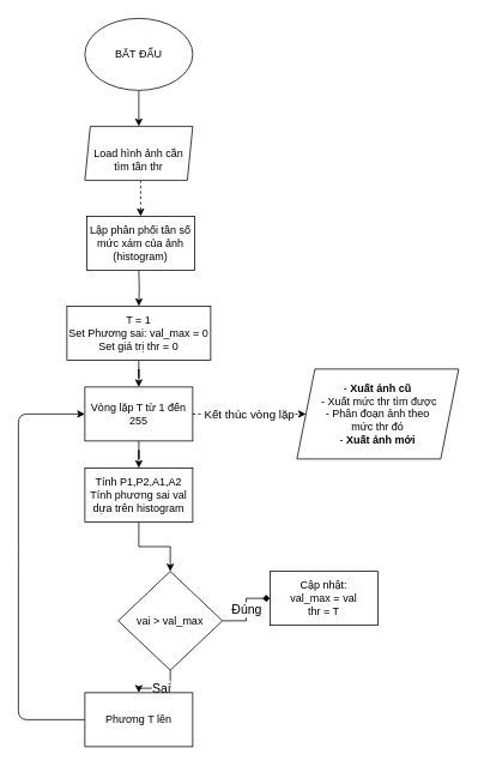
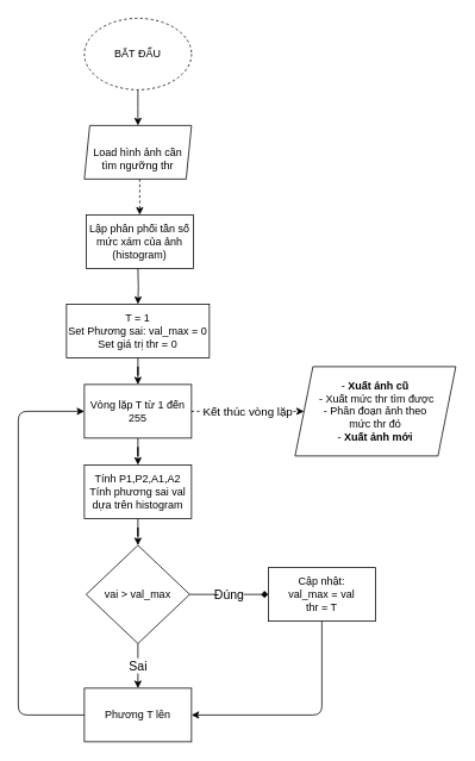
  <mxCell id="0" />
  <mxCell id="1" parent="0" />
  <mxCell id="2" value="" style="edgeStyle=orthogonalEdgeStyle;rounded=0;orthogonalLoop=1;jettySize=auto;html=1;" parent="1" source="3" edge="1"><mxGeometry relative="1" as="geometry"><mxPoint x="154" y="140" as="targetPoint" /></mxGeometry></mxCell>
- <mxCell id="3" value="BẮT ĐẨU" style="ellipse;whiteSpace=wrap;html=1;" parent="1" vertex="1"><mxGeometry x="94" y="20" width="120" height="80" as="geometry" /></mxCell>
+ <mxCell id="3" value="BẮT ĐẨU" style="ellipse;whiteSpace=wrap;html=1;dashed=1;" parent="1" vertex="1"><mxGeometry x="94" y="20" width="120" height="80" as="geometry" /></mxCell>
  <mxCell id="4" value="" style="edgeStyle=orthogonalEdgeStyle;rounded=0;orthogonalLoop=1;jettySize=auto;html=1;" parent="1" target="8" edge="1"><mxGeometry relative="1" as="geometry"><mxPoint x="154" y="300" as="sourcePoint" /></mxGeometry></mxCell>
  <mxCell id="5" value="" style="edgeStyle=orthogonalEdgeStyle;rounded=0;orthogonalLoop=1;jettySize=auto;html=1;dashed=1;" edge="1" parent="1" source="6" target="22"><mxGeometry relative="1" as="geometry"><Array as="points"><mxPoint x="156" y="210" /><mxPoint x="156" y="210" /></Array></mxGeometry></mxCell>
- <mxCell id="6" value="&lt;br&gt;Load hình ảnh cần tìm tần thr&lt;br&gt;" style="shape=parallelogram;perimeter=parallelogramPerimeter;whiteSpace=wrap;html=1;fixedSize=1;size=6;" parent="1" vertex="1"><mxGeometry x="94" y="140" width="120" height="60" as="geometry" /></mxCell>
+ <mxCell id="6" value="&lt;br&gt;Load hình ảnh cần tìm ngưỡng thr&lt;br&gt;" style="shape=parallelogram;perimeter=parallelogramPerimeter;whiteSpace=wrap;html=1;fixedSize=1;size=6;" parent="1" vertex="1"><mxGeometry x="94" y="140" width="120" height="60" as="geometry" /></mxCell>
  <mxCell id="7" value="" style="edgeStyle=orthogonalEdgeStyle;rounded=0;orthogonalLoop=1;jettySize=auto;html=1;" parent="1" source="8" target="10" edge="1"><mxGeometry relative="1" as="geometry" /></mxCell>
  <mxCell id="8" value="T = 1&lt;br&gt;Set Phương sai: val_max = 0&lt;br&gt;Set giá trị thr = 0&lt;br&gt; " style="rounded=0;whiteSpace=wrap;html=1;" parent="1" vertex="1"><mxGeometry x="74" y="340" width="160" height="60" as="geometry" /></mxCell>
  <mxCell id="9" value="" style="edgeStyle=orthogonalEdgeStyle;rounded=0;orthogonalLoop=1;jettySize=auto;html=1;" parent="1" source="10" target="12" edge="1"><mxGeometry relative="1" as="geometry" /></mxCell>
  <mxCell id="10" value="Vòng lặp T từ 1 đến 255" style="rounded=0;whiteSpace=wrap;html=1;" parent="1" vertex="1"><mxGeometry x="94" y="430" width="120" height="60" as="geometry" /></mxCell>
  <mxCell id="11" value="" style="edgeStyle=orthogonalEdgeStyle;rounded=0;orthogonalLoop=1;jettySize=auto;html=1;" parent="1" source="12" target="15" edge="1"><mxGeometry relative="1" as="geometry" /></mxCell>
  <mxCell id="12" value="Tính P1,P2,A1,A2&lt;br&gt;Tính phương sai val&lt;br&gt;dựa trên histogram" style="rounded=0;whiteSpace=wrap;html=1;" parent="1" vertex="1"><mxGeometry x="94" y="520" width="120" height="60" as="geometry" /></mxCell>
  <mxCell id="13" value="&lt;font style=&quot;font-size: 14px&quot;&gt;Đúng&lt;/font&gt;" style="edgeStyle=orthogonalEdgeStyle;rounded=0;orthogonalLoop=1;jettySize=auto;html=1;entryX=0;entryY=0.5;entryDx=0;entryDy=0;endArrow=diamond;" parent="1" source="15" target="16" edge="1"><mxGeometry relative="1" as="geometry"><mxPoint x="296" y="700" as="targetPoint" /></mxGeometry></mxCell>
  <mxCell id="14" value="&lt;font style=&quot;font-size: 14px&quot;&gt;Sai&lt;/font&gt;" style="edgeStyle=orthogonalEdgeStyle;rounded=0;orthogonalLoop=1;jettySize=auto;html=1;" parent="1" source="15" target="17" edge="1"><mxGeometry relative="1" as="geometry" /></mxCell>
- <mxCell id="15" value="vai &amp;gt; val_max" style="rhombus;whiteSpace=wrap;html=1;" parent="1" vertex="1"><mxGeometry x="131" y="635" width="116" height="110" as="geometry" /></mxCell>
+ <mxCell id="15" value="vai &amp;gt; val_max" style="rhombus;whiteSpace=wrap;html=1;" parent="1" vertex="1"><mxGeometry x="96" y="610" width="116" height="110" as="geometry" /></mxCell>
  <mxCell id="16" value="Cập nhật:&lt;br&gt;val_max = val&lt;br&gt;thr = T" style="rounded=0;whiteSpace=wrap;html=1;" parent="1" vertex="1"><mxGeometry x="300" y="635" width="120" height="60" as="geometry" /></mxCell>
  <mxCell id="17" value="Phương T lên" style="rounded=0;whiteSpace=wrap;html=1;" parent="1" vertex="1"><mxGeometry x="94" y="770" width="120" height="60" as="geometry" /></mxCell>
  <mxCell id="18" value="" style="endArrow=classic;html=1;exitX=0;exitY=0.5;exitDx=0;exitDy=0;entryX=0;entryY=0.5;entryDx=0;entryDy=0;" parent="1" source="17" target="10" edge="1"><mxGeometry width="50" height="50" relative="1" as="geometry"><mxPoint x="130" y="640" as="sourcePoint" /><mxPoint x="0" y="730" as="targetPoint" /><Array as="points"><mxPoint x="20" y="800" /><mxPoint x="20" y="620" /><mxPoint x="20" y="460" /></Array></mxGeometry></mxCell>
+ <mxCell id="19" value="" style="endArrow=classic;html=1;entryX=1;entryY=0.5;entryDx=0;entryDy=0;exitX=0.5;exitY=1;exitDx=0;exitDy=0;" parent="1" source="16" target="17" edge="1"><mxGeometry width="50" height="50" relative="1" as="geometry"><mxPoint x="130" y="760" as="sourcePoint" /><mxPoint x="180" y="710" as="targetPoint" /><Array as="points"><mxPoint x="360" y="800" /></Array></mxGeometry></mxCell>
  <mxCell id="20" value="-&lt;b&gt; Xuất ảnh cũ&lt;/b&gt;&lt;br&gt;&amp;nbsp;- Xuất mức thr tìm được&lt;br&gt;- Phân đoạn ảnh theo &lt;br&gt;mức thr đó&lt;br&gt;- &lt;b&gt;Xuất ảnh mới&lt;/b&gt;" style="shape=parallelogram;perimeter=parallelogramPerimeter;whiteSpace=wrap;html=1;fixedSize=1;" parent="1" vertex="1"><mxGeometry x="330" y="410" width="180" height="100" as="geometry" /></mxCell>
  <mxCell id="21" value="&lt;font style=&quot;font-size: 13px&quot;&gt;Kết thúc vòng lặp&lt;/font&gt;" style="endArrow=classic;html=1;exitX=1;exitY=0.5;exitDx=0;exitDy=0;entryX=0;entryY=0.5;entryDx=0;entryDy=0;dashed=1;" parent="1" source="10" target="20" edge="1"><mxGeometry width="50" height="50" relative="1" as="geometry"><mxPoint x="130" y="500" as="sourcePoint" /><mxPoint x="180" y="450" as="targetPoint" /></mxGeometry></mxCell>
  <mxCell id="22" value="Lập phân phối tần số mức xám của ảnh&lt;br&gt;(histogram)" style="rounded=0;whiteSpace=wrap;html=1;" vertex="1" parent="1"><mxGeometry x="96" y="240" width="120" height="60" as="geometry" /></mxCell>
